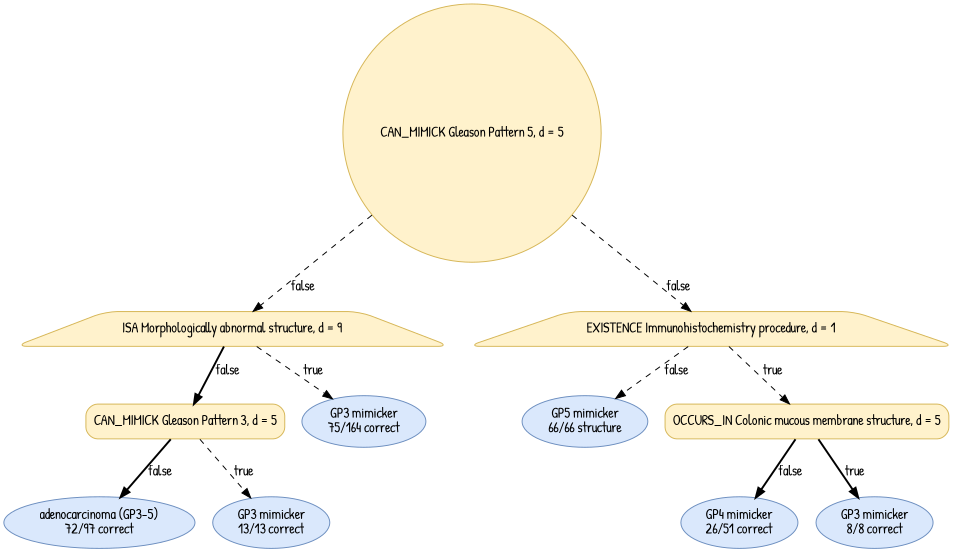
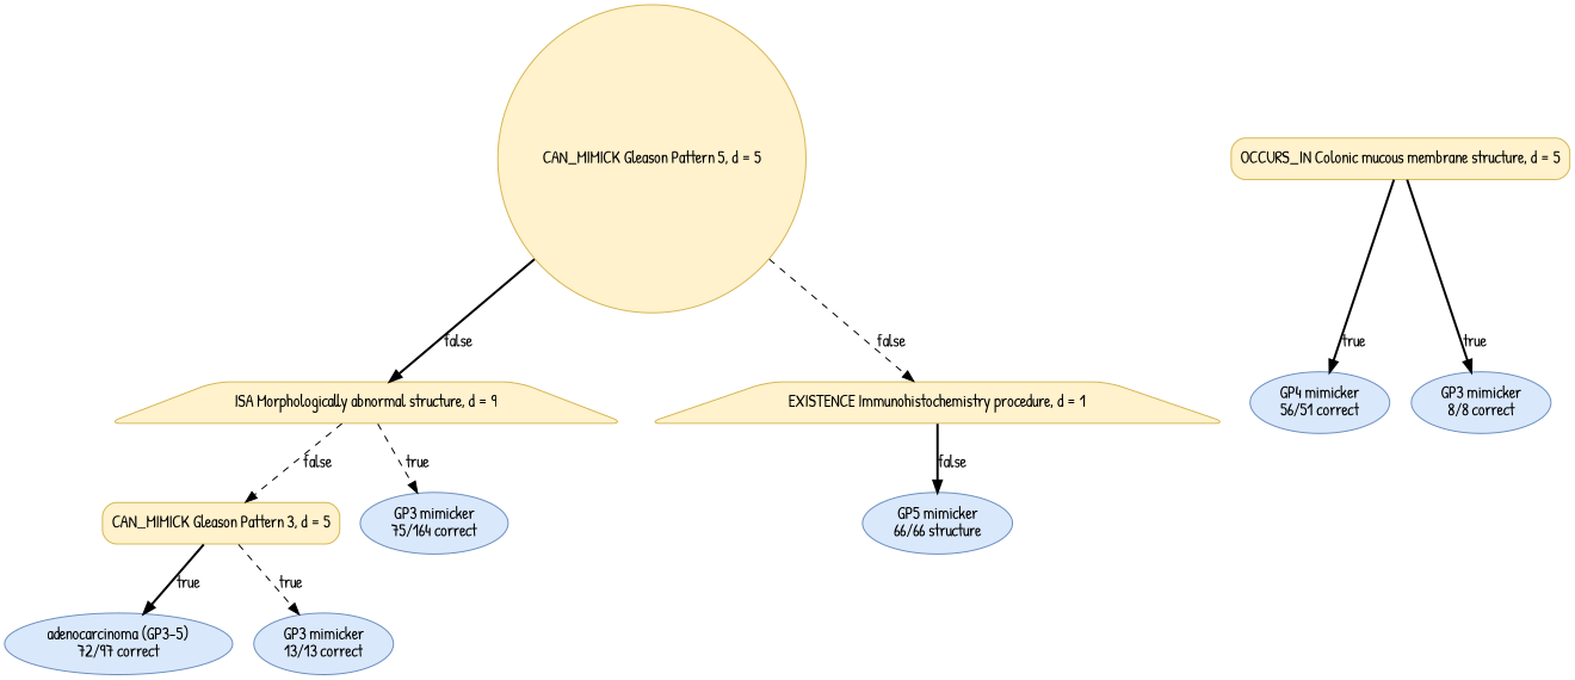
  digraph {
    fontname="Patrick Hand"
    node [color="#6C8EBF" fillcolor="#DAE8FC" fontname="Patrick Hand" shape=ellipse style="rounded,filled"]
    edge [fontname="Patrick Hand" style=dashed]
    n1 [color="#D6B656" fillcolor="#FFF2CC" label="CAN_MIMICK Gleason Pattern 5, d = 5" shape=circle]
    n2 [color="#D6B656" fillcolor="#FFF2CC" label="ISA Morphologically abnormal structure, d = 9" shape=trapezium]
    n3 [color="#D6B656" fillcolor="#FFF2CC" label="EXISTENCE Immunohistochemistry procedure, d = 1" shape=trapezium]
    n4 [color="#D6B656" fillcolor="#FFF2CC" label="CAN_MIMICK Gleason Pattern 3, d = 5" shape=box]
    n5 [label=<GP3 mimicker<br/>75/164 correct>]
    n6 [label=<GP5 mimicker<br/>66/66 structure>]
    n7 [color="#D6B656" fillcolor="#FFF2CC" label="OCCURS_IN Colonic mucous membrane structure, d = 5" shape=box]
    n8 [label=<adenocarcinoma (GP3-5)<br/>72/97 correct>]
    n9 [label=<GP3 mimicker<br/>13/13 correct>]
-   n10 [label=<GP4 mimicker<br/>26/51 correct>]
+   n10 [label=<GP4 mimicker<br/>56/51 correct>]
    n11 [label=<GP3 mimicker<br/>8/8 correct>]
-   n1 -> n2 [label=false]
+   n1 -> n2 [label=false style=bold]
    n1 -> n3 [label=false]
-   n2 -> n4 [label=false style=bold]
+   n2 -> n4 [label=false]
    n2 -> n5 [label=true]
-   n3 -> n6 [label=false]
-   n3 -> n7 [label=true]
-   n4 -> n8 [label=false style=bold]
+   n3 -> n6 [label=false style=bold]
+   n4 -> n8 [label=true style=bold]
    n4 -> n9 [label=true]
-   n7 -> n10 [label=false style=bold]
+   n7 -> n10 [label=true style=bold]
    n7 -> n11 [label=true style=bold]
  }
